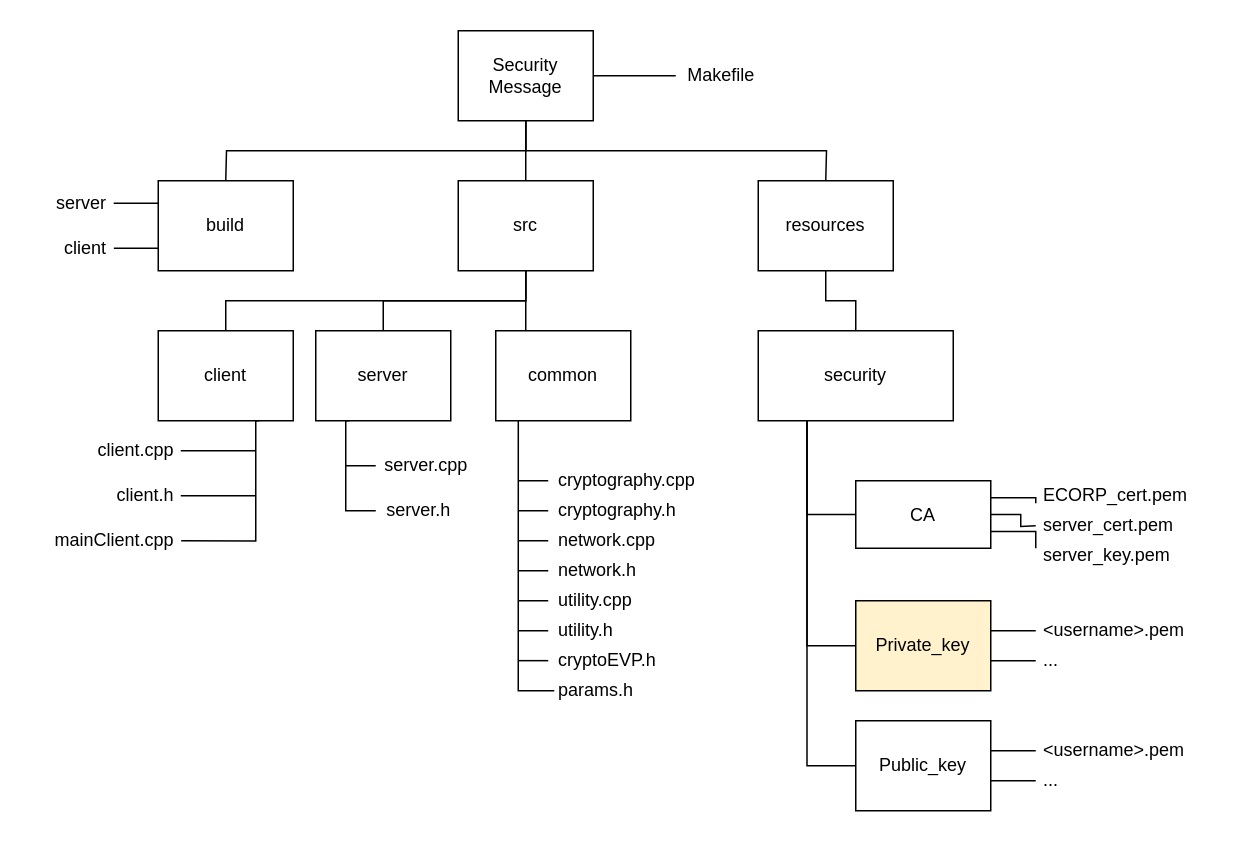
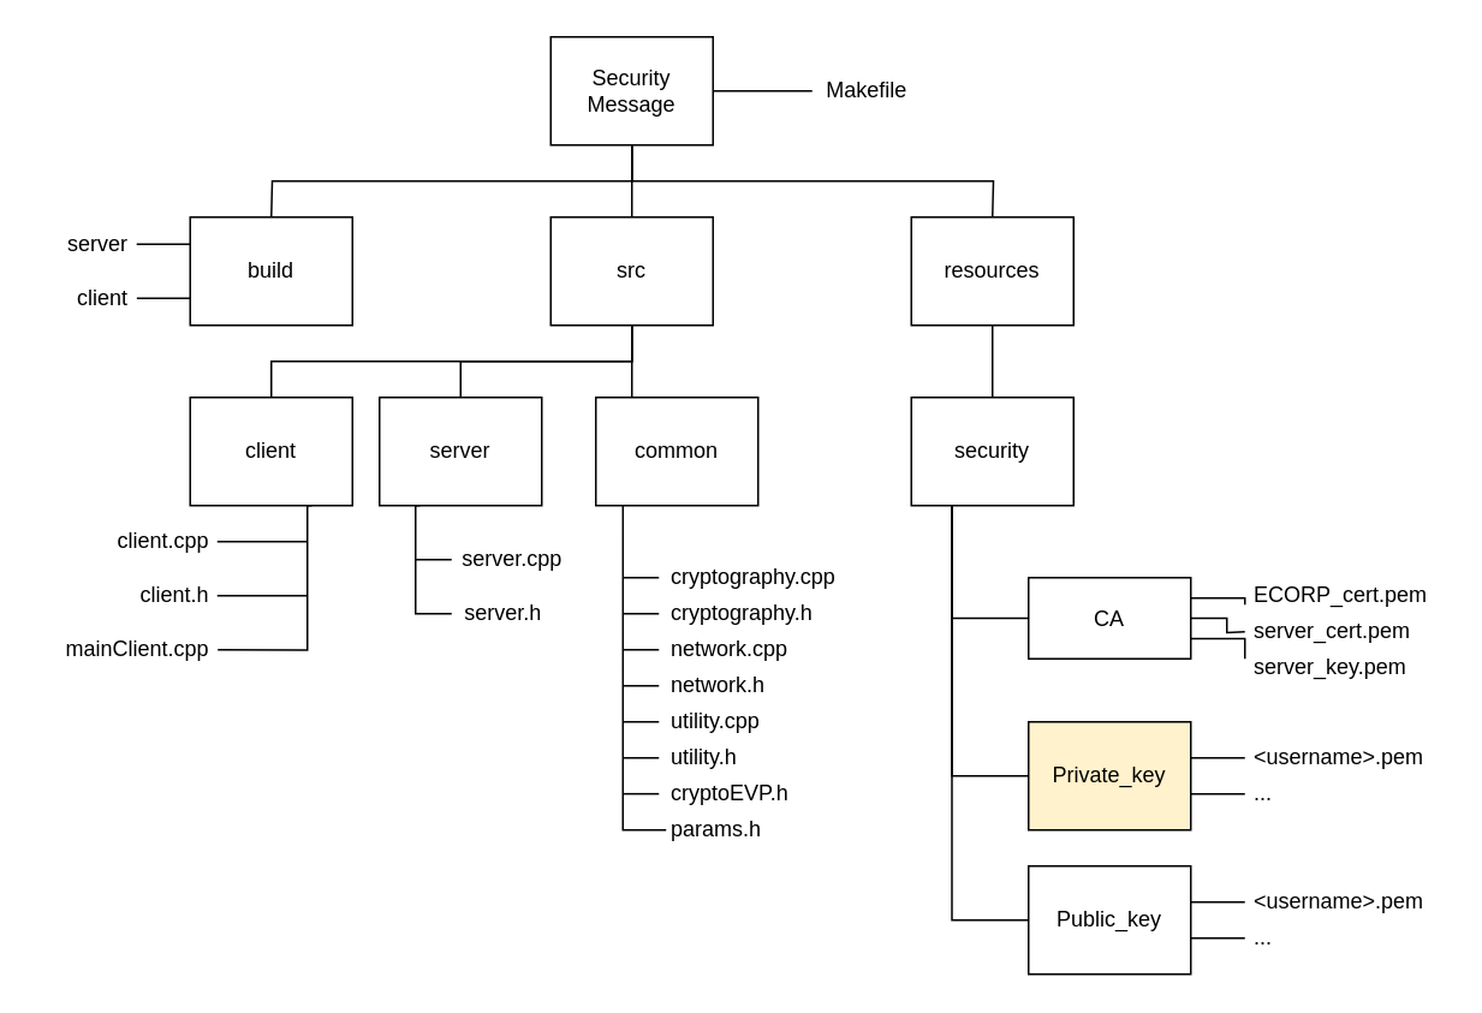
  <mxCell id="0" />
  <mxCell id="1" parent="0" />
  <mxCell id="2" style="edgeStyle=orthogonalEdgeStyle;rounded=0;orthogonalLoop=1;jettySize=auto;html=1;entryX=0.5;entryY=0;entryDx=0;entryDy=0;exitX=0.5;exitY=1;exitDx=0;exitDy=0;endArrow=none;endFill=0;" parent="1" source="6" edge="1"><mxGeometry relative="1" as="geometry"><mxPoint x="150" y="120" as="targetPoint" /></mxGeometry></mxCell>
  <mxCell id="3" style="edgeStyle=orthogonalEdgeStyle;rounded=0;orthogonalLoop=1;jettySize=auto;html=1;exitX=0.5;exitY=1;exitDx=0;exitDy=0;endArrow=none;endFill=0;" parent="1" source="6" edge="1"><mxGeometry relative="1" as="geometry"><mxPoint x="550" y="120" as="targetPoint" /></mxGeometry></mxCell>
  <mxCell id="4" style="edgeStyle=orthogonalEdgeStyle;rounded=0;orthogonalLoop=1;jettySize=auto;html=1;exitX=0.5;exitY=1;exitDx=0;exitDy=0;entryX=0.5;entryY=0;entryDx=0;entryDy=0;endArrow=none;endFill=0;" parent="1" source="6" edge="1"><mxGeometry relative="1" as="geometry"><mxPoint x="350" y="120" as="targetPoint" /></mxGeometry></mxCell>
  <mxCell id="5" style="edgeStyle=orthogonalEdgeStyle;rounded=0;orthogonalLoop=1;jettySize=auto;html=1;startArrow=none;startFill=0;endArrow=none;endFill=0;" parent="1" source="6" edge="1"><mxGeometry relative="1" as="geometry"><mxPoint x="450" y="50" as="targetPoint" /></mxGeometry></mxCell>
  <mxCell id="6" value="Security Message" style="rounded=0;whiteSpace=wrap;html=1;" parent="1" vertex="1"><mxGeometry x="305" y="20" width="90" height="60" as="geometry" /></mxCell>
  <mxCell id="7" style="edgeStyle=orthogonalEdgeStyle;rounded=0;orthogonalLoop=1;jettySize=auto;html=1;exitX=0.5;exitY=1;exitDx=0;exitDy=0;" parent="1" source="11" edge="1"><mxGeometry relative="1" as="geometry"><mxPoint x="350" y="180" as="sourcePoint" /><mxPoint x="350" y="240" as="targetPoint" /></mxGeometry></mxCell>
  <mxCell id="8" style="edgeStyle=orthogonalEdgeStyle;rounded=0;orthogonalLoop=1;jettySize=auto;html=1;exitX=0.5;exitY=1;exitDx=0;exitDy=0;entryX=0.5;entryY=0;entryDx=0;entryDy=0;" parent="1" edge="1"><mxGeometry relative="1" as="geometry"><mxPoint x="350" y="180" as="sourcePoint" /><mxPoint x="150" y="240" as="targetPoint" /><Array as="points"><mxPoint x="350" y="200" /><mxPoint x="150" y="200" /></Array></mxGeometry></mxCell>
  <mxCell id="9" value="Makefile" style="text;html=1;align=center;verticalAlign=middle;resizable=0;points=[];autosize=1;strokeColor=none;fillColor=none;" parent="1" vertex="1"><mxGeometry x="450" y="40" width="60" height="20" as="geometry" /></mxCell>
  <mxCell id="10" style="edgeStyle=orthogonalEdgeStyle;rounded=0;orthogonalLoop=1;jettySize=auto;html=1;exitX=0.5;exitY=1;exitDx=0;exitDy=0;endArrow=none;endFill=0;" parent="1" source="11" target="22" edge="1"><mxGeometry relative="1" as="geometry"><Array as="points"><mxPoint x="350" y="200" /><mxPoint x="255" y="200" /></Array></mxGeometry></mxCell>
  <mxCell id="11" value="src" style="rounded=0;whiteSpace=wrap;html=1;" parent="1" vertex="1"><mxGeometry x="305" y="120" width="90" height="60" as="geometry" /></mxCell>
  <mxCell id="12" style="edgeStyle=orthogonalEdgeStyle;rounded=0;orthogonalLoop=1;jettySize=auto;html=1;exitX=0.5;exitY=1;exitDx=0;exitDy=0;entryX=0.5;entryY=0;entryDx=0;entryDy=0;startArrow=none;startFill=0;endArrow=none;endFill=0;" parent="1" source="13" target="28" edge="1"><mxGeometry relative="1" as="geometry" /></mxCell>
  <mxCell id="13" value="resources" style="rounded=0;whiteSpace=wrap;html=1;" parent="1" vertex="1"><mxGeometry x="505" y="120" width="90" height="60" as="geometry" /></mxCell>
  <mxCell id="14" style="edgeStyle=orthogonalEdgeStyle;rounded=0;orthogonalLoop=1;jettySize=auto;html=1;exitX=0;exitY=0.25;exitDx=0;exitDy=0;startArrow=none;startFill=0;endArrow=none;endFill=0;entryX=1.005;entryY=0.536;entryDx=0;entryDy=0;entryPerimeter=0;" parent="1" source="16" target="17" edge="1"><mxGeometry relative="1" as="geometry"><mxPoint x="60" y="134.793" as="targetPoint" /></mxGeometry></mxCell>
  <mxCell id="15" style="edgeStyle=orthogonalEdgeStyle;rounded=0;orthogonalLoop=1;jettySize=auto;html=1;exitX=0;exitY=0.75;exitDx=0;exitDy=0;startArrow=none;startFill=0;endArrow=none;endFill=0;entryX=1.007;entryY=0.521;entryDx=0;entryDy=0;entryPerimeter=0;" parent="1" source="16" target="18" edge="1"><mxGeometry relative="1" as="geometry"><mxPoint x="60" y="165.138" as="targetPoint" /></mxGeometry></mxCell>
  <mxCell id="16" value="build" style="rounded=0;whiteSpace=wrap;html=1;" parent="1" vertex="1"><mxGeometry x="105" y="120" width="90" height="60" as="geometry" /></mxCell>
  <mxCell id="17" value="server&amp;nbsp;" style="text;html=1;align=right;verticalAlign=middle;resizable=0;points=[];autosize=1;strokeColor=none;fillColor=none;" parent="1" vertex="1"><mxGeometry x="25" y="125" width="50" height="20" as="geometry" /></mxCell>
  <mxCell id="18" value="client&amp;nbsp;" style="text;html=1;align=right;verticalAlign=middle;resizable=0;points=[];autosize=1;strokeColor=none;fillColor=none;" parent="1" vertex="1"><mxGeometry x="25" y="155" width="50" height="20" as="geometry" /></mxCell>
  <mxCell id="19" style="edgeStyle=orthogonalEdgeStyle;rounded=0;orthogonalLoop=1;jettySize=auto;html=1;exitX=0.75;exitY=1;exitDx=0;exitDy=0;endArrow=none;endFill=0;entryX=1.003;entryY=0.503;entryDx=0;entryDy=0;entryPerimeter=0;startArrow=none;startFill=0;" parent="1" source="20" target="29" edge="1"><mxGeometry relative="1" as="geometry"><mxPoint x="130" y="360" as="targetPoint" /><Array as="points"><mxPoint x="170" y="280" /><mxPoint x="170" y="360" /></Array></mxGeometry></mxCell>
  <mxCell id="20" value="client" style="rounded=0;whiteSpace=wrap;html=1;" parent="1" vertex="1"><mxGeometry x="105" y="220" width="90" height="60" as="geometry" /></mxCell>
  <mxCell id="21" style="edgeStyle=orthogonalEdgeStyle;rounded=0;orthogonalLoop=1;jettySize=auto;html=1;exitX=0.25;exitY=1;exitDx=0;exitDy=0;entryX=0;entryY=0.5;entryDx=0;entryDy=0;entryPerimeter=0;startArrow=none;startFill=0;endArrow=none;endFill=0;" parent="1" source="22" target="34" edge="1"><mxGeometry relative="1" as="geometry"><Array as="points"><mxPoint x="230" y="280" /><mxPoint x="230" y="340" /></Array></mxGeometry></mxCell>
  <mxCell id="22" value="server" style="rounded=0;whiteSpace=wrap;html=1;" parent="1" vertex="1"><mxGeometry x="210" y="220" width="90" height="60" as="geometry" /></mxCell>
  <mxCell id="23" style="edgeStyle=orthogonalEdgeStyle;rounded=0;orthogonalLoop=1;jettySize=auto;html=1;exitX=0.167;exitY=1;exitDx=0;exitDy=0;startArrow=none;startFill=0;endArrow=none;endFill=0;exitPerimeter=0;" parent="1" source="24" edge="1"><mxGeometry relative="1" as="geometry"><mxPoint x="369" y="460" as="targetPoint" /><Array as="points"><mxPoint x="345" y="460" /><mxPoint x="369" y="460" /></Array></mxGeometry></mxCell>
  <mxCell id="24" value="common" style="rounded=0;whiteSpace=wrap;html=1;" parent="1" vertex="1"><mxGeometry x="330" y="220" width="90" height="60" as="geometry" /></mxCell>
  <mxCell id="25" style="edgeStyle=orthogonalEdgeStyle;rounded=0;orthogonalLoop=1;jettySize=auto;html=1;exitX=0.25;exitY=1;exitDx=0;exitDy=0;entryX=0;entryY=0.5;entryDx=0;entryDy=0;startArrow=none;startFill=0;endArrow=none;endFill=0;" parent="1" source="28" target="57" edge="1"><mxGeometry relative="1" as="geometry" /></mxCell>
  <mxCell id="26" style="edgeStyle=orthogonalEdgeStyle;rounded=0;orthogonalLoop=1;jettySize=auto;html=1;exitX=0.25;exitY=1;exitDx=0;exitDy=0;entryX=0;entryY=0.5;entryDx=0;entryDy=0;startArrow=none;startFill=0;endArrow=none;endFill=0;" parent="1" source="28" target="56" edge="1"><mxGeometry relative="1" as="geometry" /></mxCell>
  <mxCell id="27" style="edgeStyle=orthogonalEdgeStyle;rounded=0;orthogonalLoop=1;jettySize=auto;html=1;exitX=0.25;exitY=1;exitDx=0;exitDy=0;entryX=0;entryY=0.5;entryDx=0;entryDy=0;startArrow=none;startFill=0;endArrow=none;endFill=0;" parent="1" source="28" target="55" edge="1"><mxGeometry relative="1" as="geometry" /></mxCell>
- <mxCell id="28" value="security" style="rounded=0;whiteSpace=wrap;html=1;" parent="1" vertex="1"><mxGeometry x="505" y="220" width="130" height="60" as="geometry" /></mxCell>
+ <mxCell id="28" value="security" style="rounded=0;whiteSpace=wrap;html=1;" parent="1" vertex="1"><mxGeometry x="505" y="220" width="90" height="60" as="geometry" /></mxCell>
  <mxCell id="29" value="mainClient.cpp&amp;nbsp;" style="text;html=1;align=right;verticalAlign=middle;resizable=0;points=[];autosize=1;strokeColor=none;fillColor=none;" parent="1" vertex="1"><mxGeometry x="20" y="350" width="100" height="20" as="geometry" /></mxCell>
  <mxCell id="30" style="edgeStyle=orthogonalEdgeStyle;rounded=0;orthogonalLoop=1;jettySize=auto;html=1;startArrow=none;startFill=0;endArrow=none;endFill=0;" parent="1" source="31" edge="1"><mxGeometry relative="1" as="geometry"><mxPoint x="170" y="330" as="targetPoint" /></mxGeometry></mxCell>
  <mxCell id="31" value="client.h&amp;nbsp;" style="text;html=1;align=right;verticalAlign=middle;resizable=0;points=[];autosize=1;strokeColor=none;fillColor=none;" parent="1" vertex="1"><mxGeometry x="60" y="320" width="60" height="20" as="geometry" /></mxCell>
  <mxCell id="32" style="edgeStyle=orthogonalEdgeStyle;rounded=0;orthogonalLoop=1;jettySize=auto;html=1;startArrow=none;startFill=0;endArrow=none;endFill=0;" parent="1" source="33" edge="1"><mxGeometry relative="1" as="geometry"><mxPoint x="170" y="300" as="targetPoint" /></mxGeometry></mxCell>
  <mxCell id="33" value="client.cpp&amp;nbsp;" style="text;html=1;align=right;verticalAlign=middle;resizable=0;points=[];autosize=1;strokeColor=none;fillColor=none;" parent="1" vertex="1"><mxGeometry x="50" y="290" width="70" height="20" as="geometry" /></mxCell>
  <mxCell id="34" value="server.h&amp;nbsp;" style="text;html=1;align=center;verticalAlign=middle;resizable=0;points=[];autosize=1;strokeColor=none;fillColor=none;" parent="1" vertex="1"><mxGeometry x="250" y="330" width="60" height="20" as="geometry" /></mxCell>
  <mxCell id="35" style="edgeStyle=orthogonalEdgeStyle;rounded=0;orthogonalLoop=1;jettySize=auto;html=1;startArrow=none;startFill=0;endArrow=none;endFill=0;" parent="1" source="36" edge="1"><mxGeometry relative="1" as="geometry"><mxPoint x="230" y="310" as="targetPoint" /></mxGeometry></mxCell>
  <mxCell id="36" value="server.cpp&amp;nbsp;" style="text;html=1;align=center;verticalAlign=middle;resizable=0;points=[];autosize=1;strokeColor=none;fillColor=none;" parent="1" vertex="1"><mxGeometry x="250" y="300" width="70" height="20" as="geometry" /></mxCell>
  <mxCell id="37" style="edgeStyle=orthogonalEdgeStyle;rounded=0;orthogonalLoop=1;jettySize=auto;html=1;startArrow=none;startFill=0;endArrow=none;endFill=0;" parent="1" edge="1"><mxGeometry relative="1" as="geometry"><mxPoint x="345" y="320" as="targetPoint" /><mxPoint x="365" y="320" as="sourcePoint" /></mxGeometry></mxCell>
  <mxCell id="38" value="cryptography.cpp&amp;nbsp;" style="text;html=1;align=left;verticalAlign=middle;resizable=0;points=[];autosize=1;strokeColor=none;fillColor=none;" parent="1" vertex="1"><mxGeometry x="370" y="310" width="110" height="20" as="geometry" /></mxCell>
  <mxCell id="39" value="network.cpp&amp;nbsp;" style="text;html=1;align=left;verticalAlign=middle;resizable=0;points=[];autosize=1;strokeColor=none;fillColor=none;" parent="1" vertex="1"><mxGeometry x="370" y="350" width="80" height="20" as="geometry" /></mxCell>
  <mxCell id="40" value="utility.h&amp;nbsp;" style="text;html=1;align=left;verticalAlign=middle;resizable=0;points=[];autosize=1;strokeColor=none;fillColor=none;" parent="1" vertex="1"><mxGeometry x="370" y="410" width="60" height="20" as="geometry" /></mxCell>
  <mxCell id="41" value="cryptoEVP.h&amp;nbsp;" style="text;html=1;align=left;verticalAlign=middle;resizable=0;points=[];autosize=1;strokeColor=none;fillColor=none;" parent="1" vertex="1"><mxGeometry x="370" y="430" width="80" height="20" as="geometry" /></mxCell>
  <mxCell id="42" value="cryptography.h&amp;nbsp;" style="text;html=1;align=left;verticalAlign=middle;resizable=0;points=[];autosize=1;strokeColor=none;fillColor=none;" parent="1" vertex="1"><mxGeometry x="370" y="330" width="100" height="20" as="geometry" /></mxCell>
  <mxCell id="43" value="network.h&amp;nbsp;" style="text;html=1;align=left;verticalAlign=middle;resizable=0;points=[];autosize=1;strokeColor=none;fillColor=none;" parent="1" vertex="1"><mxGeometry x="370" y="370" width="70" height="20" as="geometry" /></mxCell>
  <mxCell id="44" value="utility.cpp&amp;nbsp;" style="text;html=1;align=left;verticalAlign=middle;resizable=0;points=[];autosize=1;strokeColor=none;fillColor=none;" parent="1" vertex="1"><mxGeometry x="370" y="390" width="70" height="20" as="geometry" /></mxCell>
  <mxCell id="45" value="params.h&amp;nbsp;" style="text;html=1;align=left;verticalAlign=middle;resizable=0;points=[];autosize=1;strokeColor=none;fillColor=none;" parent="1" vertex="1"><mxGeometry x="370" y="450" width="70" height="20" as="geometry" /></mxCell>
  <mxCell id="46" style="edgeStyle=orthogonalEdgeStyle;rounded=0;orthogonalLoop=1;jettySize=auto;html=1;startArrow=none;startFill=0;endArrow=none;endFill=0;" parent="1" edge="1"><mxGeometry relative="1" as="geometry"><mxPoint x="345" y="340" as="targetPoint" /><mxPoint x="365" y="340" as="sourcePoint" /></mxGeometry></mxCell>
  <mxCell id="47" style="edgeStyle=orthogonalEdgeStyle;rounded=0;orthogonalLoop=1;jettySize=auto;html=1;startArrow=none;startFill=0;endArrow=none;endFill=0;" parent="1" edge="1"><mxGeometry relative="1" as="geometry"><mxPoint x="345" y="360" as="targetPoint" /><mxPoint x="365" y="360" as="sourcePoint" /></mxGeometry></mxCell>
  <mxCell id="48" style="edgeStyle=orthogonalEdgeStyle;rounded=0;orthogonalLoop=1;jettySize=auto;html=1;startArrow=none;startFill=0;endArrow=none;endFill=0;" parent="1" edge="1"><mxGeometry relative="1" as="geometry"><mxPoint x="345" y="380" as="targetPoint" /><mxPoint x="365" y="380" as="sourcePoint" /></mxGeometry></mxCell>
  <mxCell id="49" style="edgeStyle=orthogonalEdgeStyle;rounded=0;orthogonalLoop=1;jettySize=auto;html=1;startArrow=none;startFill=0;endArrow=none;endFill=0;" parent="1" edge="1"><mxGeometry relative="1" as="geometry"><mxPoint x="345" y="400" as="targetPoint" /><mxPoint x="365" y="400" as="sourcePoint" /></mxGeometry></mxCell>
  <mxCell id="50" style="edgeStyle=orthogonalEdgeStyle;rounded=0;orthogonalLoop=1;jettySize=auto;html=1;startArrow=none;startFill=0;endArrow=none;endFill=0;" parent="1" edge="1"><mxGeometry relative="1" as="geometry"><mxPoint x="345" y="420" as="targetPoint" /><mxPoint x="365" y="420" as="sourcePoint" /></mxGeometry></mxCell>
  <mxCell id="51" style="edgeStyle=orthogonalEdgeStyle;rounded=0;orthogonalLoop=1;jettySize=auto;html=1;startArrow=none;startFill=0;endArrow=none;endFill=0;" parent="1" edge="1"><mxGeometry relative="1" as="geometry"><mxPoint x="345" y="439.94" as="targetPoint" /><mxPoint x="365" y="439.94" as="sourcePoint" /></mxGeometry></mxCell>
  <mxCell id="52" style="edgeStyle=orthogonalEdgeStyle;rounded=0;orthogonalLoop=1;jettySize=auto;html=1;startArrow=none;startFill=0;endArrow=none;endFill=0;" parent="1" source="55" edge="1"><mxGeometry relative="1" as="geometry"><mxPoint x="690" y="350" as="targetPoint" /></mxGeometry></mxCell>
  <mxCell id="53" style="edgeStyle=orthogonalEdgeStyle;rounded=0;orthogonalLoop=1;jettySize=auto;html=1;exitX=1;exitY=0.25;exitDx=0;exitDy=0;startArrow=none;startFill=0;endArrow=none;endFill=0;" parent="1" source="55" edge="1"><mxGeometry relative="1" as="geometry"><mxPoint x="690" y="334.943" as="targetPoint" /></mxGeometry></mxCell>
  <mxCell id="54" style="edgeStyle=orthogonalEdgeStyle;rounded=0;orthogonalLoop=1;jettySize=auto;html=1;exitX=1;exitY=0.75;exitDx=0;exitDy=0;startArrow=none;startFill=0;endArrow=none;endFill=0;" parent="1" source="55" edge="1"><mxGeometry relative="1" as="geometry"><mxPoint x="690" y="365.057" as="targetPoint" /></mxGeometry></mxCell>
  <mxCell id="55" value="CA" style="rounded=0;whiteSpace=wrap;html=1;" parent="1" vertex="1"><mxGeometry x="570" y="320" width="90" height="45" as="geometry" /></mxCell>
  <mxCell id="56" value="Private_key" style="rounded=0;whiteSpace=wrap;html=1;fillColor=#fff2cc;" parent="1" vertex="1"><mxGeometry x="570" y="400" width="90" height="60" as="geometry" /></mxCell>
  <mxCell id="57" value="Public_key" style="rounded=0;whiteSpace=wrap;html=1;" parent="1" vertex="1"><mxGeometry x="570" y="480" width="90" height="60" as="geometry" /></mxCell>
  <mxCell id="58" value="&amp;nbsp;ECORP_cert.pem" style="text;html=1;align=left;verticalAlign=middle;resizable=0;points=[];autosize=1;strokeColor=none;fillColor=none;" parent="1" vertex="1"><mxGeometry x="690" y="320" width="110" height="20" as="geometry" /></mxCell>
  <mxCell id="59" value="&amp;nbsp;server_cert.pem" style="text;html=1;align=left;verticalAlign=middle;resizable=0;points=[];autosize=1;strokeColor=none;fillColor=none;" parent="1" vertex="1"><mxGeometry x="690" y="340" width="110" height="20" as="geometry" /></mxCell>
  <mxCell id="60" value="&amp;nbsp;server_key.pem" style="text;html=1;align=left;verticalAlign=middle;resizable=0;points=[];autosize=1;strokeColor=none;fillColor=none;" parent="1" vertex="1"><mxGeometry x="690" y="360" width="100" height="20" as="geometry" /></mxCell>
  <mxCell id="61" style="edgeStyle=orthogonalEdgeStyle;rounded=0;orthogonalLoop=1;jettySize=auto;html=1;entryX=1;entryY=0.333;entryDx=0;entryDy=0;entryPerimeter=0;startArrow=none;startFill=0;endArrow=none;endFill=0;" parent="1" source="62" target="56" edge="1"><mxGeometry relative="1" as="geometry" /></mxCell>
  <mxCell id="62" value="&amp;nbsp;&amp;lt;username&amp;gt;.pem" style="text;html=1;align=left;verticalAlign=middle;resizable=0;points=[];autosize=1;strokeColor=none;fillColor=none;" parent="1" vertex="1"><mxGeometry x="690" y="410" width="110" height="20" as="geometry" /></mxCell>
  <mxCell id="63" style="edgeStyle=orthogonalEdgeStyle;rounded=0;orthogonalLoop=1;jettySize=auto;html=1;entryX=1;entryY=0.667;entryDx=0;entryDy=0;entryPerimeter=0;startArrow=none;startFill=0;endArrow=none;endFill=0;" parent="1" source="64" target="56" edge="1"><mxGeometry relative="1" as="geometry" /></mxCell>
  <mxCell id="64" value="&amp;nbsp;..." style="text;html=1;align=left;verticalAlign=middle;resizable=0;points=[];autosize=1;strokeColor=none;fillColor=none;" parent="1" vertex="1"><mxGeometry x="690" y="430" width="30" height="20" as="geometry" /></mxCell>
  <mxCell id="65" style="edgeStyle=orthogonalEdgeStyle;rounded=0;orthogonalLoop=1;jettySize=auto;html=1;entryX=1;entryY=0.333;entryDx=0;entryDy=0;entryPerimeter=0;startArrow=none;startFill=0;endArrow=none;endFill=0;" parent="1" source="66" edge="1"><mxGeometry relative="1" as="geometry"><mxPoint x="660" y="499.98" as="targetPoint" /></mxGeometry></mxCell>
  <mxCell id="66" value="&amp;nbsp;&amp;lt;username&amp;gt;.pem" style="text;html=1;align=left;verticalAlign=middle;resizable=0;points=[];autosize=1;strokeColor=none;fillColor=none;" parent="1" vertex="1"><mxGeometry x="690" y="490" width="110" height="20" as="geometry" /></mxCell>
  <mxCell id="67" style="edgeStyle=orthogonalEdgeStyle;rounded=0;orthogonalLoop=1;jettySize=auto;html=1;entryX=1;entryY=0.667;entryDx=0;entryDy=0;entryPerimeter=0;startArrow=none;startFill=0;endArrow=none;endFill=0;" parent="1" source="68" edge="1"><mxGeometry relative="1" as="geometry"><mxPoint x="660" y="520.02" as="targetPoint" /></mxGeometry></mxCell>
  <mxCell id="68" value="&amp;nbsp;..." style="text;html=1;align=left;verticalAlign=middle;resizable=0;points=[];autosize=1;strokeColor=none;fillColor=none;" parent="1" vertex="1"><mxGeometry x="690" y="510" width="30" height="20" as="geometry" /></mxCell>
